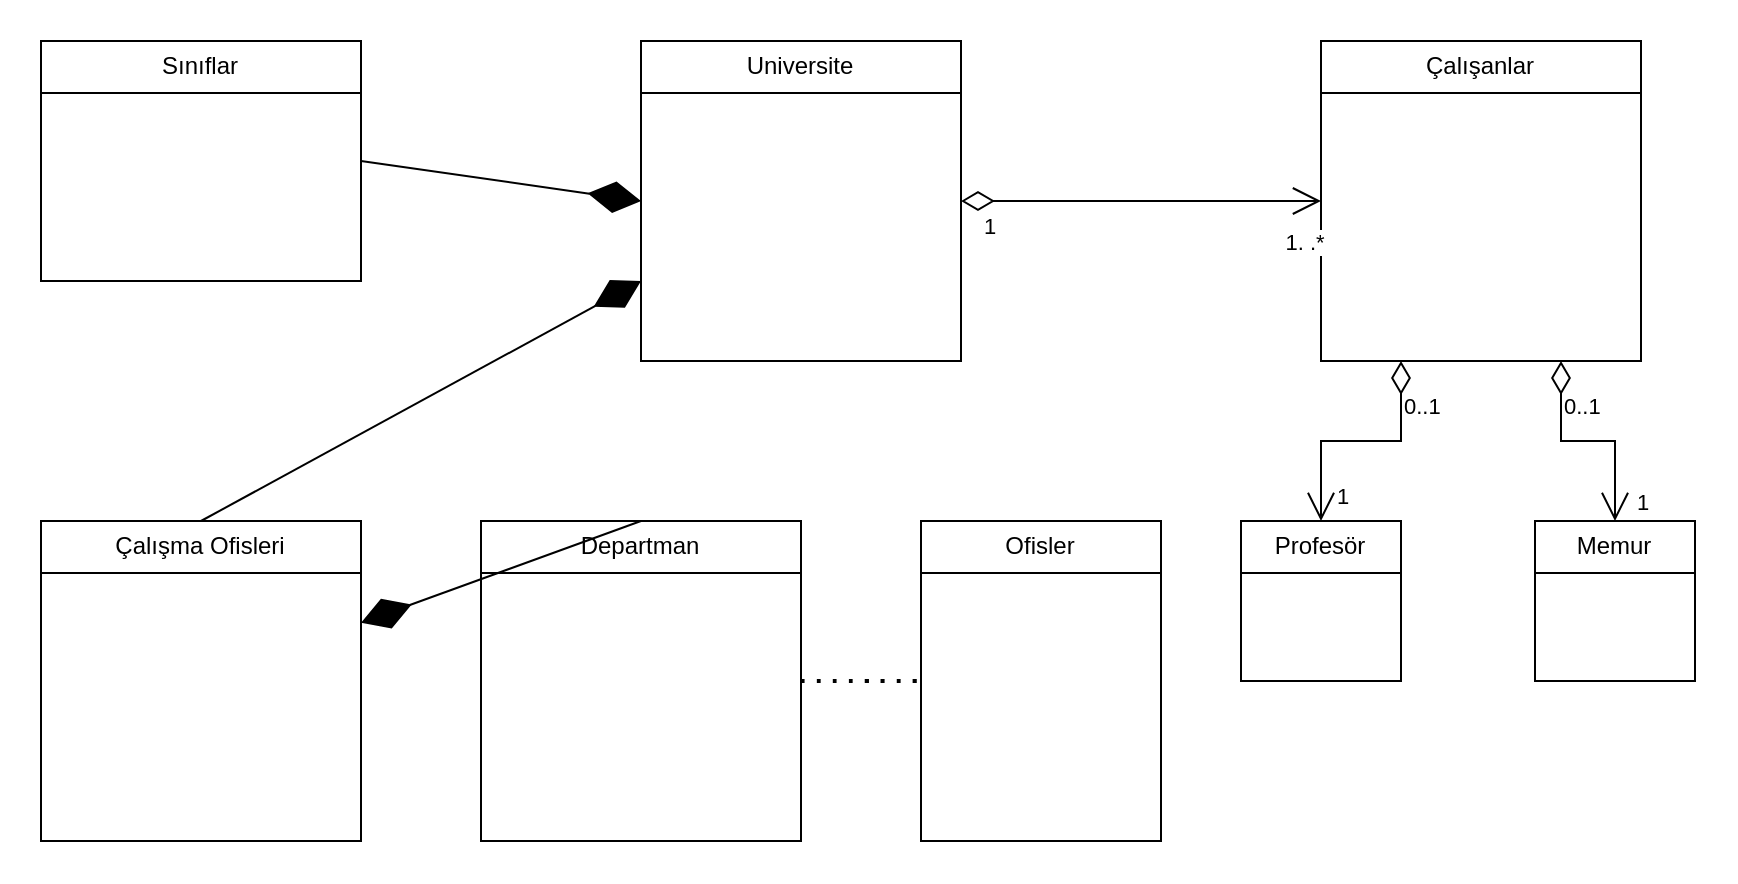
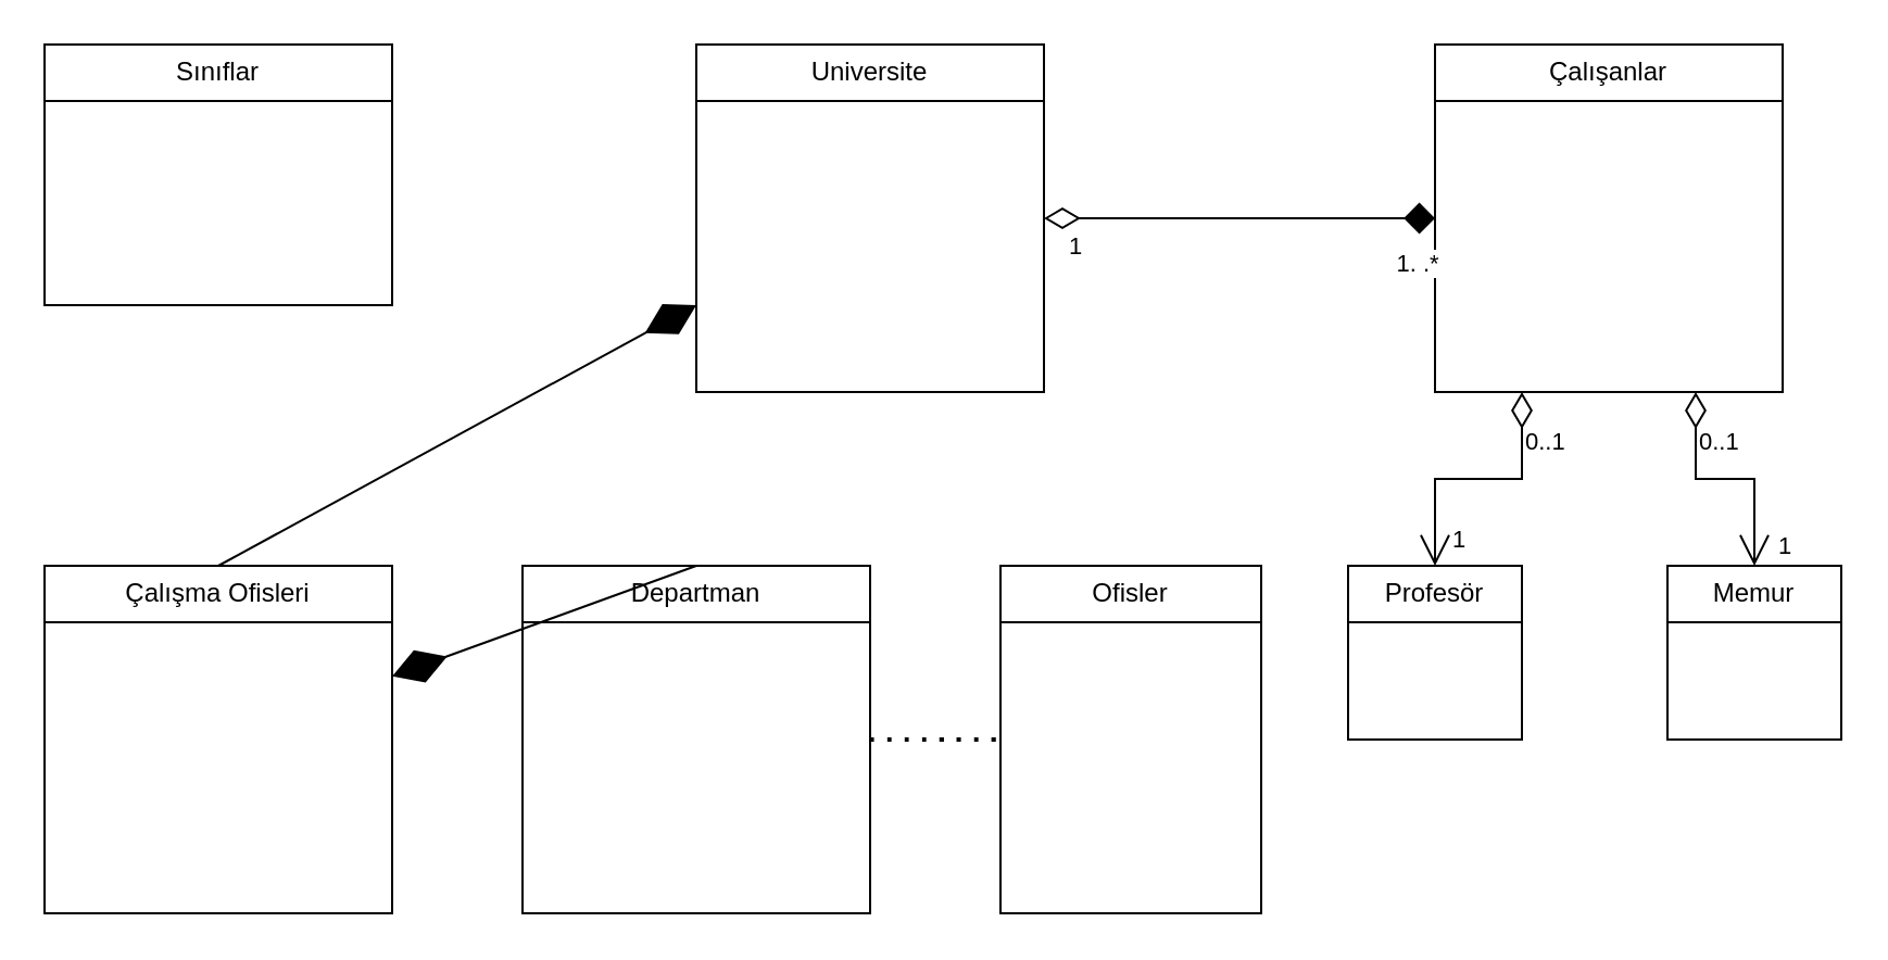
  <mxCell id="0" />
  <mxCell id="1" parent="0" />
  <mxCell id="2" value="Universite" style="swimlane;fontStyle=0;childLayout=stackLayout;horizontal=1;startSize=26;fillColor=none;horizontalStack=0;resizeParent=1;resizeParentMax=0;resizeLast=0;collapsible=1;marginBottom=0;whiteSpace=wrap;html=1;" parent="1" vertex="1"><mxGeometry x="320" y="20" width="160" height="160" as="geometry" /></mxCell>
  <mxCell id="3" value="Departman" style="swimlane;fontStyle=0;childLayout=stackLayout;horizontal=1;startSize=26;fillColor=none;horizontalStack=0;resizeParent=1;resizeParentMax=0;resizeLast=0;collapsible=1;marginBottom=0;whiteSpace=wrap;html=1;" parent="1" vertex="1"><mxGeometry x="240" y="260" width="160" height="160" as="geometry" /></mxCell>
  <mxCell id="4" value="Çalışma Ofisleri" style="swimlane;fontStyle=0;childLayout=stackLayout;horizontal=1;startSize=26;fillColor=none;horizontalStack=0;resizeParent=1;resizeParentMax=0;resizeLast=0;collapsible=1;marginBottom=0;whiteSpace=wrap;html=1;" parent="1" vertex="1"><mxGeometry y="260" width="160" height="160" as="geometry" x="20" /></mxCell>
  <mxCell id="5" value="Sınıflar" style="swimlane;fontStyle=0;childLayout=stackLayout;horizontal=1;startSize=26;fillColor=none;horizontalStack=0;resizeParent=1;resizeParentMax=0;resizeLast=0;collapsible=1;marginBottom=0;whiteSpace=wrap;html=1;" parent="1" vertex="1"><mxGeometry x="20" y="20" width="160" height="120" as="geometry"><mxRectangle y="320" width="80" height="30" as="alternateBounds" /></mxGeometry></mxCell>
  <mxCell id="6" value="Çalışanlar" style="swimlane;fontStyle=0;childLayout=stackLayout;horizontal=1;startSize=26;fillColor=none;horizontalStack=0;resizeParent=1;resizeParentMax=0;resizeLast=0;collapsible=1;marginBottom=0;whiteSpace=wrap;html=1;" parent="1" vertex="1"><mxGeometry x="660" y="20" width="160" height="160" as="geometry" /></mxCell>
  <mxCell id="7" value="Profesör" style="swimlane;fontStyle=0;childLayout=stackLayout;horizontal=1;startSize=26;fillColor=none;horizontalStack=0;resizeParent=1;resizeParentMax=0;resizeLast=0;collapsible=1;marginBottom=0;whiteSpace=wrap;html=1;" parent="1" vertex="1"><mxGeometry x="620" y="260" width="80" height="80" as="geometry" /></mxCell>
  <mxCell id="8" value="Memur" style="swimlane;fontStyle=0;childLayout=stackLayout;horizontal=1;startSize=26;fillColor=none;horizontalStack=0;resizeParent=1;resizeParentMax=0;resizeLast=0;collapsible=1;marginBottom=0;whiteSpace=wrap;html=1;" parent="1" vertex="1"><mxGeometry x="767" y="260" width="80" height="80" as="geometry" /></mxCell>
  <mxCell id="9" value="" style="endArrow=open;html=1;endSize=12;startArrow=diamondThin;startSize=14;startFill=0;edgeStyle=orthogonalEdgeStyle;rounded=0;exitX=0.25;exitY=1;exitDx=0;exitDy=0;entryX=0.5;entryY=0;entryDx=0;entryDy=0;" parent="1" source="6" target="7" edge="1"><mxGeometry relative="1" as="geometry"><mxPoint x="590" y="130" as="sourcePoint" /><mxPoint x="510" y="210" as="targetPoint" /></mxGeometry></mxCell>
  <mxCell id="10" value="0..1" style="edgeLabel;resizable=0;html=1;align=left;verticalAlign=top;" parent="9" connectable="0" vertex="1"><mxGeometry x="-1" relative="1" as="geometry"><mxPoint y="10" as="offset" /></mxGeometry></mxCell>
  <mxCell id="11" value="1" style="edgeLabel;html=1;align=center;verticalAlign=middle;resizable=0;points=[];" parent="9" vertex="1" connectable="0"><mxGeometry x="0.787" y="5" relative="1" as="geometry"><mxPoint x="5" as="offset" /></mxGeometry></mxCell>
  <mxCell id="12" value="" style="endArrow=open;html=1;endSize=12;startArrow=diamondThin;startSize=14;startFill=0;edgeStyle=orthogonalEdgeStyle;rounded=0;exitX=0.75;exitY=1;exitDx=0;exitDy=0;entryX=0.5;entryY=0;entryDx=0;entryDy=0;" parent="1" source="6" target="8" edge="1"><mxGeometry relative="1" as="geometry"><mxPoint x="710" y="190" as="sourcePoint" /><mxPoint x="670" y="270" as="targetPoint" /></mxGeometry></mxCell>
  <mxCell id="13" value="0..1" style="edgeLabel;resizable=0;html=1;align=left;verticalAlign=top;" parent="12" connectable="0" vertex="1"><mxGeometry x="-1" relative="1" as="geometry"><mxPoint y="10" as="offset" /></mxGeometry></mxCell>
  <mxCell id="14" value="1" style="edgeLabel;html=1;align=center;verticalAlign=middle;resizable=0;points=[];" parent="12" vertex="1" connectable="0"><mxGeometry x="0.791" y="8" relative="1" as="geometry"><mxPoint x="5" y="1" as="offset" /></mxGeometry></mxCell>
  <mxCell id="15" value="Ofisler" style="swimlane;fontStyle=0;childLayout=stackLayout;horizontal=1;startSize=26;fillColor=none;horizontalStack=0;resizeParent=1;resizeParentMax=0;resizeLast=0;collapsible=1;marginBottom=0;whiteSpace=wrap;html=1;" parent="1" vertex="1"><mxGeometry x="460" y="260" width="120" height="160" as="geometry" /></mxCell>
- <mxCell id="16" value="" style="endArrow=open;html=1;endSize=12;startArrow=diamondThin;startSize=14;startFill=0;edgeStyle=orthogonalEdgeStyle;rounded=0;exitX=1;exitY=0.5;exitDx=0;exitDy=0;entryX=0;entryY=0.5;entryDx=0;entryDy=0;" parent="1" source="2" target="6" edge="1"><mxGeometry relative="1" as="geometry"><mxPoint x="510" y="100" as="sourcePoint" /><mxPoint x="470" y="180" as="targetPoint" /></mxGeometry></mxCell>
+ <mxCell id="16" value="" style="endArrow=diamond;html=1;endSize=12;startArrow=diamondThin;startSize=14;startFill=0;edgeStyle=orthogonalEdgeStyle;rounded=0;exitX=1;exitY=0.5;exitDx=0;exitDy=0;entryX=0;entryY=0.5;entryDx=0;entryDy=0;" parent="1" source="2" target="6" edge="1"><mxGeometry relative="1" as="geometry"><mxPoint x="510" y="100" as="sourcePoint" /><mxPoint x="470" y="180" as="targetPoint" /></mxGeometry></mxCell>
  <mxCell id="17" value="1" style="edgeLabel;resizable=0;html=1;align=left;verticalAlign=top;" parent="16" connectable="0" vertex="1"><mxGeometry x="-1" relative="1" as="geometry"><mxPoint x="10" as="offset" /></mxGeometry></mxCell>
  <mxCell id="18" value="1. .*" style="edgeLabel;html=1;align=center;verticalAlign=middle;resizable=0;points=[];" parent="16" vertex="1" connectable="0"><mxGeometry x="0.787" y="5" relative="1" as="geometry"><mxPoint x="10" y="25" as="offset" /></mxGeometry></mxCell>
  <mxCell id="19" value="" style="endArrow=diamondThin;endFill=1;endSize=24;html=1;rounded=0;fontSize=12;curved=1;exitX=0.5;exitY=0;exitDx=0;exitDy=0;entryX=0;entryY=0.75;entryDx=0;entryDy=0;" edge="1" parent="1" source="4" target="2"><mxGeometry width="160" relative="1" as="geometry"><mxPoint x="370" y="290" as="sourcePoint" /><mxPoint x="530" y="290" as="targetPoint" /></mxGeometry></mxCell>
- <mxCell id="20" value="" style="endArrow=diamondThin;endFill=1;endSize=24;html=1;rounded=0;fontSize=12;curved=1;exitX=1;exitY=0.5;exitDx=0;exitDy=0;entryX=0;entryY=0.5;entryDx=0;entryDy=0;" edge="1" parent="1" source="5" target="2"><mxGeometry width="160" relative="1" as="geometry"><mxPoint x="370" y="290" as="sourcePoint" /><mxPoint x="530" y="290" as="targetPoint" /></mxGeometry></mxCell>
  <mxCell id="21" value="" style="endArrow=diamondThin;endFill=1;endSize=24;html=1;rounded=0;fontSize=12;curved=1;exitX=0.5;exitY=0;exitDx=0;exitDy=0;" edge="1" parent="1" source="3" target="4"><mxGeometry width="160" relative="1" as="geometry"><mxPoint x="190" y="110" as="sourcePoint" /><mxPoint x="330" y="110" as="targetPoint" /></mxGeometry></mxCell>
  <mxCell id="22" value="" style="endArrow=none;dashed=1;html=1;dashPattern=1 3;strokeWidth=2;rounded=0;fontSize=12;startSize=8;endSize=8;curved=1;entryX=0;entryY=0.5;entryDx=0;entryDy=0;exitX=1;exitY=0.5;exitDx=0;exitDy=0;" edge="1" parent="1" source="3" target="15"><mxGeometry width="50" height="50" relative="1" as="geometry"><mxPoint x="420" y="310" as="sourcePoint" /><mxPoint x="470" y="260" as="targetPoint" /></mxGeometry></mxCell>
